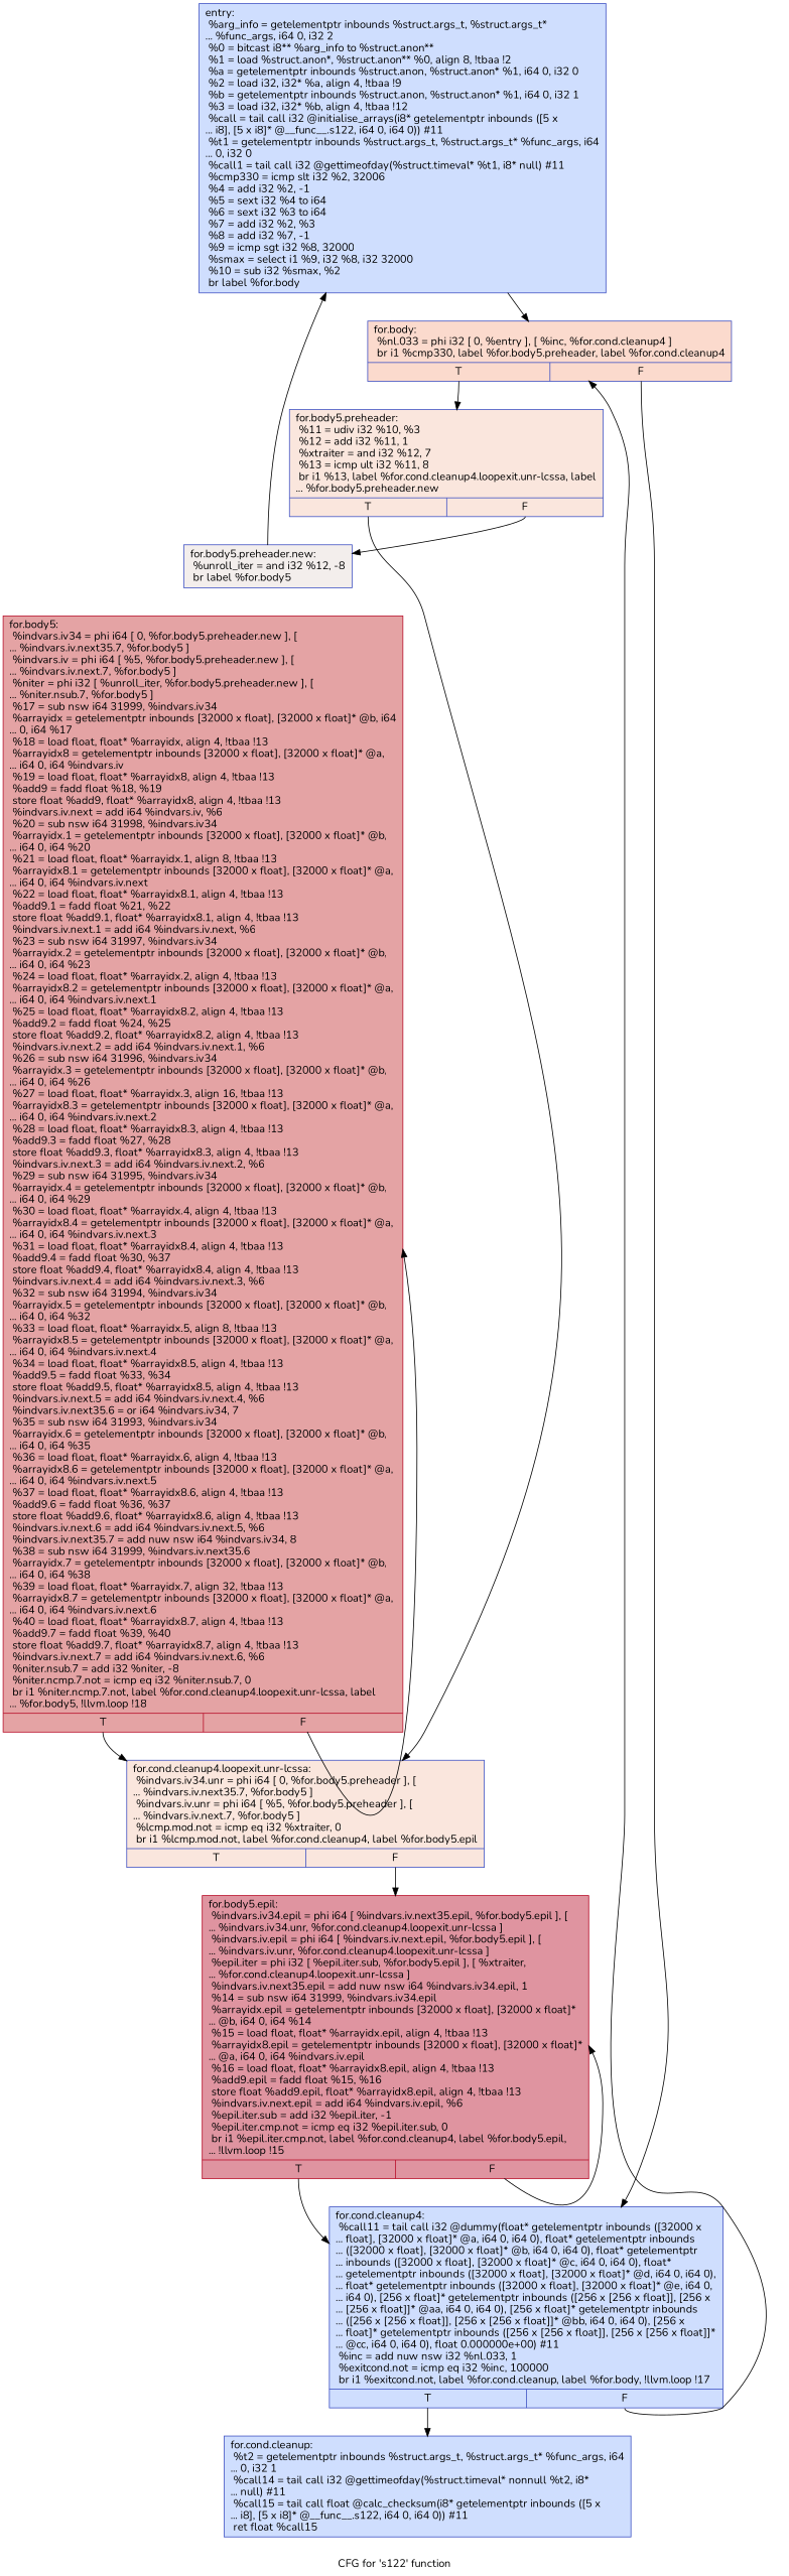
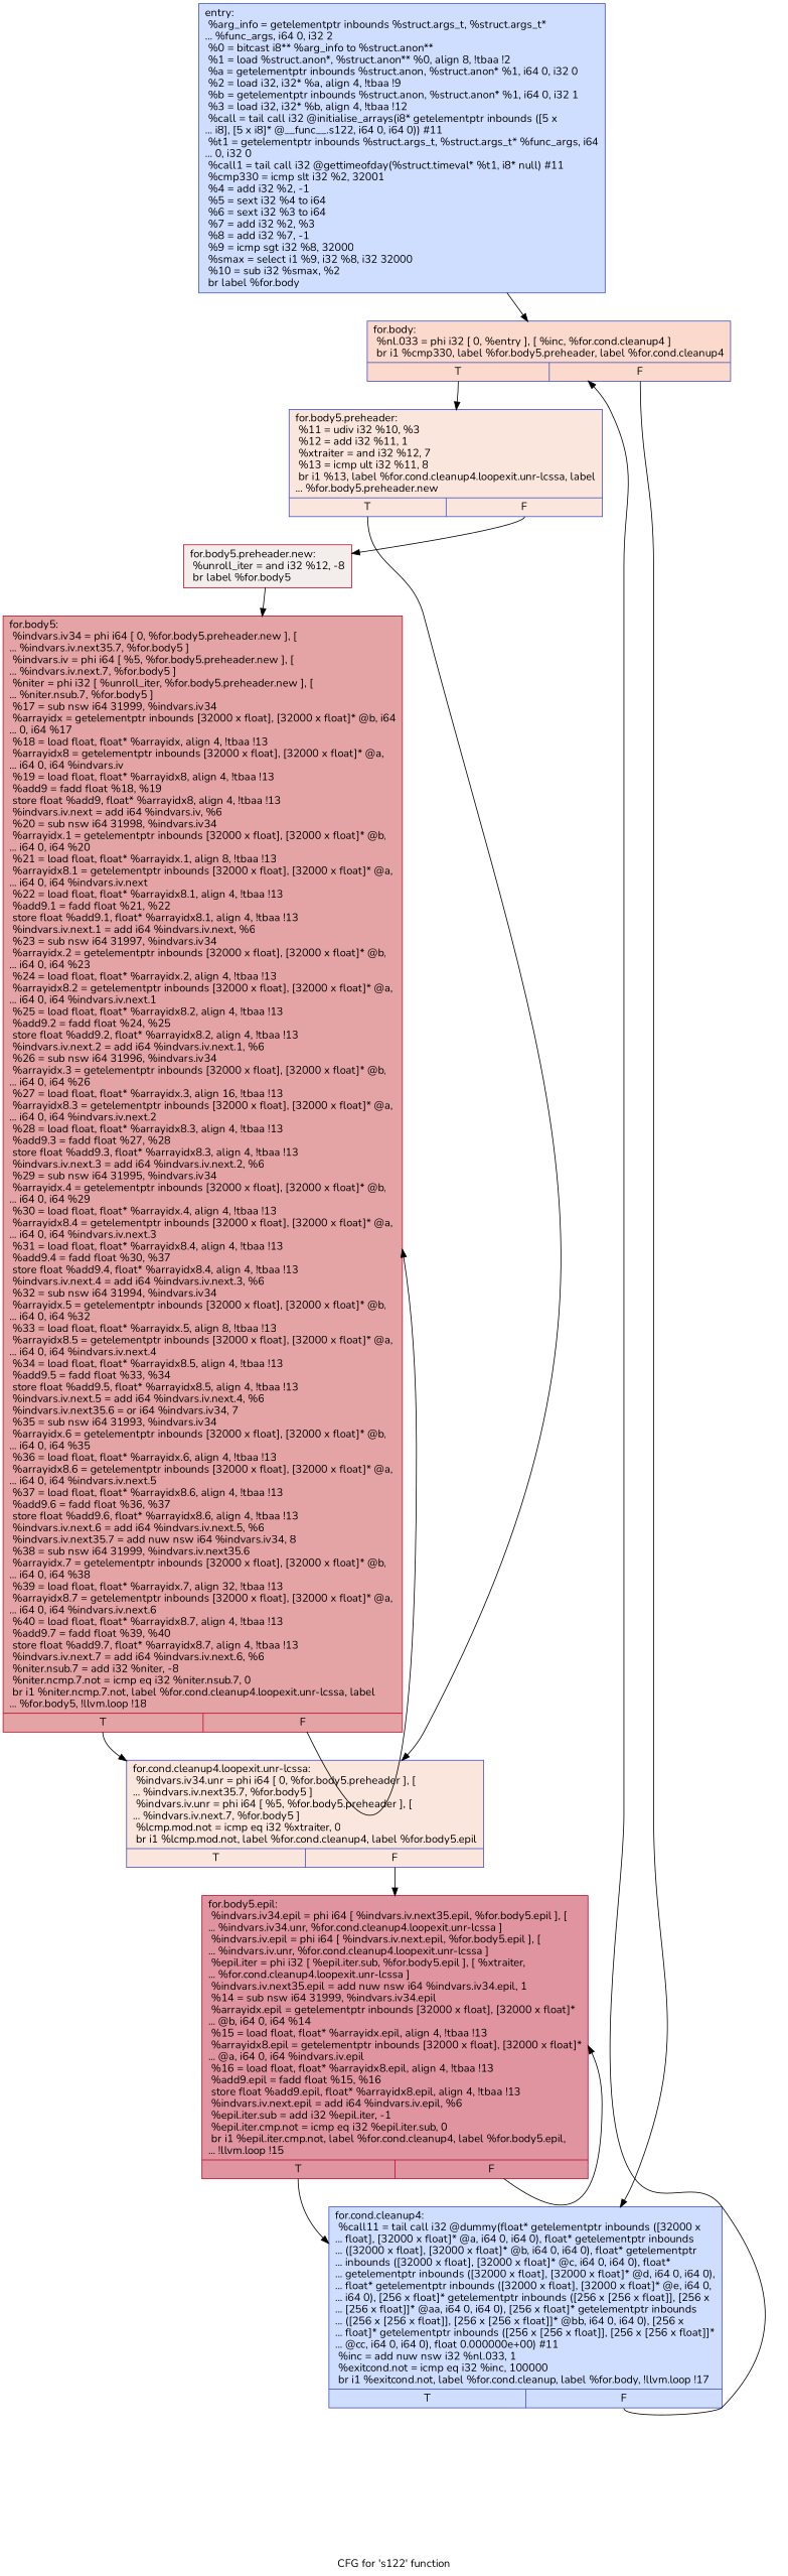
  digraph {
    fontname=Nunito
    label="CFG for 's122' function"
    node [color="#3d50c3ff" fillcolor="#93b5fe70" fontname=Nunito shape=record style=filled]
    edge [fontname=Nunito tailport=s0]
-   n1 [label="{entry:\l  %arg_info = getelementptr inbounds %struct.args_t, %struct.args_t*\l... %func_args, i64 0, i32 2\l  %0 = bitcast i8** %arg_info to %struct.anon**\l  %1 = load %struct.anon*, %struct.anon** %0, align 8, !tbaa !2\l  %a = getelementptr inbounds %struct.anon, %struct.anon* %1, i64 0, i32 0\l  %2 = load i32, i32* %a, align 4, !tbaa !9\l  %b = getelementptr inbounds %struct.anon, %struct.anon* %1, i64 0, i32 1\l  %3 = load i32, i32* %b, align 4, !tbaa !12\l  %call = tail call i32 @initialise_arrays(i8* getelementptr inbounds ([5 x\l... i8], [5 x i8]* @__func__.s122, i64 0, i64 0)) #11\l  %t1 = getelementptr inbounds %struct.args_t, %struct.args_t* %func_args, i64\l... 0, i32 0\l  %call1 = tail call i32 @gettimeofday(%struct.timeval* %t1, i8* null) #11\l  %cmp330 = icmp slt i32 %2, 32006\l  %4 = add i32 %2, -1\l  %5 = sext i32 %4 to i64\l  %6 = sext i32 %3 to i64\l  %7 = add i32 %2, %3\l  %8 = add i32 %7, -1\l  %9 = icmp sgt i32 %8, 32000\l  %smax = select i1 %9, i32 %8, i32 32000\l  %10 = sub i32 %smax, %2\l  br label %for.body\l}"]
+   n1 [label="{entry:\l  %arg_info = getelementptr inbounds %struct.args_t, %struct.args_t*\l... %func_args, i64 0, i32 2\l  %0 = bitcast i8** %arg_info to %struct.anon**\l  %1 = load %struct.anon*, %struct.anon** %0, align 8, !tbaa !2\l  %a = getelementptr inbounds %struct.anon, %struct.anon* %1, i64 0, i32 0\l  %2 = load i32, i32* %a, align 4, !tbaa !9\l  %b = getelementptr inbounds %struct.anon, %struct.anon* %1, i64 0, i32 1\l  %3 = load i32, i32* %b, align 4, !tbaa !12\l  %call = tail call i32 @initialise_arrays(i8* getelementptr inbounds ([5 x\l... i8], [5 x i8]* @__func__.s122, i64 0, i64 0)) #11\l  %t1 = getelementptr inbounds %struct.args_t, %struct.args_t* %func_args, i64\l... 0, i32 0\l  %call1 = tail call i32 @gettimeofday(%struct.timeval* %t1, i8* null) #11\l  %cmp330 = icmp slt i32 %2, 32001\l  %4 = add i32 %2, -1\l  %5 = sext i32 %4 to i64\l  %6 = sext i32 %3 to i64\l  %7 = add i32 %2, %3\l  %8 = add i32 %7, -1\l  %9 = icmp sgt i32 %8, 32000\l  %smax = select i1 %9, i32 %8, i32 32000\l  %10 = sub i32 %smax, %2\l  br label %for.body\l}"]
    n2 [fillcolor="#f7ac8e70" label="{for.body:                                         \l  %nl.033 = phi i32 [ 0, %entry ], [ %inc, %for.cond.cleanup4 ]\l  br i1 %cmp330, label %for.body5.preheader, label %for.cond.cleanup4\l|{<s0>T|<s1>F}}"]
    n3 [fillcolor="#f3c7b170" label="{for.body5.preheader:                              \l  %11 = udiv i32 %10, %3\l  %12 = add i32 %11, 1\l  %xtraiter = and i32 %12, 7\l  %13 = icmp ult i32 %11, 8\l  br i1 %13, label %for.cond.cleanup4.loopexit.unr-lcssa, label\l... %for.body5.preheader.new\l|{<s0>T|<s1>F}}"]
    n4 [label="{for.cond.cleanup4:                                \l  %call11 = tail call i32 @dummy(float* getelementptr inbounds ([32000 x\l... float], [32000 x float]* @a, i64 0, i64 0), float* getelementptr inbounds\l... ([32000 x float], [32000 x float]* @b, i64 0, i64 0), float* getelementptr\l... inbounds ([32000 x float], [32000 x float]* @c, i64 0, i64 0), float*\l... getelementptr inbounds ([32000 x float], [32000 x float]* @d, i64 0, i64 0),\l... float* getelementptr inbounds ([32000 x float], [32000 x float]* @e, i64 0,\l... i64 0), [256 x float]* getelementptr inbounds ([256 x [256 x float]], [256 x\l... [256 x float]]* @aa, i64 0, i64 0), [256 x float]* getelementptr inbounds\l... ([256 x [256 x float]], [256 x [256 x float]]* @bb, i64 0, i64 0), [256 x\l... float]* getelementptr inbounds ([256 x [256 x float]], [256 x [256 x float]]*\l... @cc, i64 0, i64 0), float 0.000000e+00) #11\l  %inc = add nuw nsw i32 %nl.033, 1\l  %exitcond.not = icmp eq i32 %inc, 100000\l  br i1 %exitcond.not, label %for.cond.cleanup, label %for.body, !llvm.loop !17\l|{<s0>T|<s1>F}}"]
    n5 [fillcolor="#f3c7b170" label="{for.cond.cleanup4.loopexit.unr-lcssa:             \l  %indvars.iv34.unr = phi i64 [ 0, %for.body5.preheader ], [\l... %indvars.iv.next35.7, %for.body5 ]\l  %indvars.iv.unr = phi i64 [ %5, %for.body5.preheader ], [\l... %indvars.iv.next.7, %for.body5 ]\l  %lcmp.mod.not = icmp eq i32 %xtraiter, 0\l  br i1 %lcmp.mod.not, label %for.cond.cleanup4, label %for.body5.epil\l|{<s0>T|<s1>F}}"]
-   n6 [fillcolor="#e3d9d370" label="{for.body5.preheader.new:                          \l  %unroll_iter = and i32 %12, -8\l  br label %for.body5\l}"]
-   n7 [label="{for.cond.cleanup:                                 \l  %t2 = getelementptr inbounds %struct.args_t, %struct.args_t* %func_args, i64\l... 0, i32 1\l  %call14 = tail call i32 @gettimeofday(%struct.timeval* nonnull %t2, i8*\l... null) #11\l  %call15 = tail call float @calc_checksum(i8* getelementptr inbounds ([5 x\l... i8], [5 x i8]* @__func__.s122, i64 0, i64 0)) #11\l  ret float %call15\l}"]
+   n6 [color="#b70d28ff" fillcolor="#e3d9d370" label="{for.body5.preheader.new:                          \l  %unroll_iter = and i32 %12, -8\l  br label %for.body5\l}"]
    n8 [color="#b70d28ff" fillcolor="#b70d2870" label="{for.body5.epil:                                   \l  %indvars.iv34.epil = phi i64 [ %indvars.iv.next35.epil, %for.body5.epil ], [\l... %indvars.iv34.unr, %for.cond.cleanup4.loopexit.unr-lcssa ]\l  %indvars.iv.epil = phi i64 [ %indvars.iv.next.epil, %for.body5.epil ], [\l... %indvars.iv.unr, %for.cond.cleanup4.loopexit.unr-lcssa ]\l  %epil.iter = phi i32 [ %epil.iter.sub, %for.body5.epil ], [ %xtraiter,\l... %for.cond.cleanup4.loopexit.unr-lcssa ]\l  %indvars.iv.next35.epil = add nuw nsw i64 %indvars.iv34.epil, 1\l  %14 = sub nsw i64 31999, %indvars.iv34.epil\l  %arrayidx.epil = getelementptr inbounds [32000 x float], [32000 x float]*\l... @b, i64 0, i64 %14\l  %15 = load float, float* %arrayidx.epil, align 4, !tbaa !13\l  %arrayidx8.epil = getelementptr inbounds [32000 x float], [32000 x float]*\l... @a, i64 0, i64 %indvars.iv.epil\l  %16 = load float, float* %arrayidx8.epil, align 4, !tbaa !13\l  %add9.epil = fadd float %15, %16\l  store float %add9.epil, float* %arrayidx8.epil, align 4, !tbaa !13\l  %indvars.iv.next.epil = add i64 %indvars.iv.epil, %6\l  %epil.iter.sub = add i32 %epil.iter, -1\l  %epil.iter.cmp.not = icmp eq i32 %epil.iter.sub, 0\l  br i1 %epil.iter.cmp.not, label %for.cond.cleanup4, label %for.body5.epil,\l... !llvm.loop !15\l|{<s0>T|<s1>F}}"]
    n9 [color="#b70d28ff" fillcolor="#c32e3170" label="{for.body5:                                        \l  %indvars.iv34 = phi i64 [ 0, %for.body5.preheader.new ], [\l... %indvars.iv.next35.7, %for.body5 ]\l  %indvars.iv = phi i64 [ %5, %for.body5.preheader.new ], [\l... %indvars.iv.next.7, %for.body5 ]\l  %niter = phi i32 [ %unroll_iter, %for.body5.preheader.new ], [\l... %niter.nsub.7, %for.body5 ]\l  %17 = sub nsw i64 31999, %indvars.iv34\l  %arrayidx = getelementptr inbounds [32000 x float], [32000 x float]* @b, i64\l... 0, i64 %17\l  %18 = load float, float* %arrayidx, align 4, !tbaa !13\l  %arrayidx8 = getelementptr inbounds [32000 x float], [32000 x float]* @a,\l... i64 0, i64 %indvars.iv\l  %19 = load float, float* %arrayidx8, align 4, !tbaa !13\l  %add9 = fadd float %18, %19\l  store float %add9, float* %arrayidx8, align 4, !tbaa !13\l  %indvars.iv.next = add i64 %indvars.iv, %6\l  %20 = sub nsw i64 31998, %indvars.iv34\l  %arrayidx.1 = getelementptr inbounds [32000 x float], [32000 x float]* @b,\l... i64 0, i64 %20\l  %21 = load float, float* %arrayidx.1, align 8, !tbaa !13\l  %arrayidx8.1 = getelementptr inbounds [32000 x float], [32000 x float]* @a,\l... i64 0, i64 %indvars.iv.next\l  %22 = load float, float* %arrayidx8.1, align 4, !tbaa !13\l  %add9.1 = fadd float %21, %22\l  store float %add9.1, float* %arrayidx8.1, align 4, !tbaa !13\l  %indvars.iv.next.1 = add i64 %indvars.iv.next, %6\l  %23 = sub nsw i64 31997, %indvars.iv34\l  %arrayidx.2 = getelementptr inbounds [32000 x float], [32000 x float]* @b,\l... i64 0, i64 %23\l  %24 = load float, float* %arrayidx.2, align 4, !tbaa !13\l  %arrayidx8.2 = getelementptr inbounds [32000 x float], [32000 x float]* @a,\l... i64 0, i64 %indvars.iv.next.1\l  %25 = load float, float* %arrayidx8.2, align 4, !tbaa !13\l  %add9.2 = fadd float %24, %25\l  store float %add9.2, float* %arrayidx8.2, align 4, !tbaa !13\l  %indvars.iv.next.2 = add i64 %indvars.iv.next.1, %6\l  %26 = sub nsw i64 31996, %indvars.iv34\l  %arrayidx.3 = getelementptr inbounds [32000 x float], [32000 x float]* @b,\l... i64 0, i64 %26\l  %27 = load float, float* %arrayidx.3, align 16, !tbaa !13\l  %arrayidx8.3 = getelementptr inbounds [32000 x float], [32000 x float]* @a,\l... i64 0, i64 %indvars.iv.next.2\l  %28 = load float, float* %arrayidx8.3, align 4, !tbaa !13\l  %add9.3 = fadd float %27, %28\l  store float %add9.3, float* %arrayidx8.3, align 4, !tbaa !13\l  %indvars.iv.next.3 = add i64 %indvars.iv.next.2, %6\l  %29 = sub nsw i64 31995, %indvars.iv34\l  %arrayidx.4 = getelementptr inbounds [32000 x float], [32000 x float]* @b,\l... i64 0, i64 %29\l  %30 = load float, float* %arrayidx.4, align 4, !tbaa !13\l  %arrayidx8.4 = getelementptr inbounds [32000 x float], [32000 x float]* @a,\l... i64 0, i64 %indvars.iv.next.3\l  %31 = load float, float* %arrayidx8.4, align 4, !tbaa !13\l  %add9.4 = fadd float %30, %37\l  store float %add9.4, float* %arrayidx8.4, align 4, !tbaa !13\l  %indvars.iv.next.4 = add i64 %indvars.iv.next.3, %6\l  %32 = sub nsw i64 31994, %indvars.iv34\l  %arrayidx.5 = getelementptr inbounds [32000 x float], [32000 x float]* @b,\l... i64 0, i64 %32\l  %33 = load float, float* %arrayidx.5, align 8, !tbaa !13\l  %arrayidx8.5 = getelementptr inbounds [32000 x float], [32000 x float]* @a,\l... i64 0, i64 %indvars.iv.next.4\l  %34 = load float, float* %arrayidx8.5, align 4, !tbaa !13\l  %add9.5 = fadd float %33, %34\l  store float %add9.5, float* %arrayidx8.5, align 4, !tbaa !13\l  %indvars.iv.next.5 = add i64 %indvars.iv.next.4, %6\l  %indvars.iv.next35.6 = or i64 %indvars.iv34, 7\l  %35 = sub nsw i64 31993, %indvars.iv34\l  %arrayidx.6 = getelementptr inbounds [32000 x float], [32000 x float]* @b,\l... i64 0, i64 %35\l  %36 = load float, float* %arrayidx.6, align 4, !tbaa !13\l  %arrayidx8.6 = getelementptr inbounds [32000 x float], [32000 x float]* @a,\l... i64 0, i64 %indvars.iv.next.5\l  %37 = load float, float* %arrayidx8.6, align 4, !tbaa !13\l  %add9.6 = fadd float %36, %37\l  store float %add9.6, float* %arrayidx8.6, align 4, !tbaa !13\l  %indvars.iv.next.6 = add i64 %indvars.iv.next.5, %6\l  %indvars.iv.next35.7 = add nuw nsw i64 %indvars.iv34, 8\l  %38 = sub nsw i64 31999, %indvars.iv.next35.6\l  %arrayidx.7 = getelementptr inbounds [32000 x float], [32000 x float]* @b,\l... i64 0, i64 %38\l  %39 = load float, float* %arrayidx.7, align 32, !tbaa !13\l  %arrayidx8.7 = getelementptr inbounds [32000 x float], [32000 x float]* @a,\l... i64 0, i64 %indvars.iv.next.6\l  %40 = load float, float* %arrayidx8.7, align 4, !tbaa !13\l  %add9.7 = fadd float %39, %40\l  store float %add9.7, float* %arrayidx8.7, align 4, !tbaa !13\l  %indvars.iv.next.7 = add i64 %indvars.iv.next.6, %6\l  %niter.nsub.7 = add i32 %niter, -8\l  %niter.ncmp.7.not = icmp eq i32 %niter.nsub.7, 0\l  br i1 %niter.ncmp.7.not, label %for.cond.cleanup4.loopexit.unr-lcssa, label\l... %for.body5, !llvm.loop !18\l|{<s0>T|<s1>F}}"]
    n1 -> n2
    n2 -> n3
    n2 -> n4 [tailport=s1]
    n3 -> n5
    n3 -> n6 [tailport=s1]
    n4 -> n2 [tailport=s1]
-   n4 -> n7
    n5 -> n8 [tailport=s1]
-   n6 -> n1
+   n6 -> n9
    n8 -> n4
    n8 -> n8 [tailport=s1]
    n9 -> n5
    n9 -> n9 [tailport=s1]
  }
